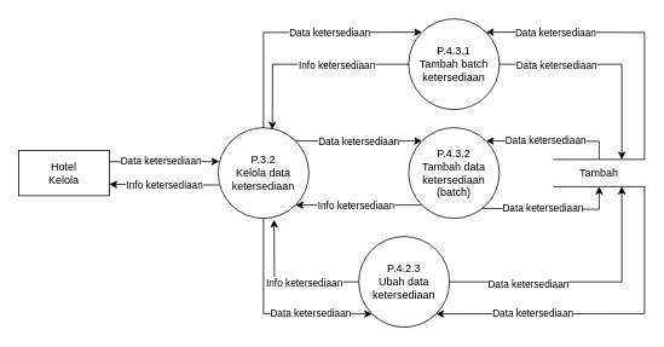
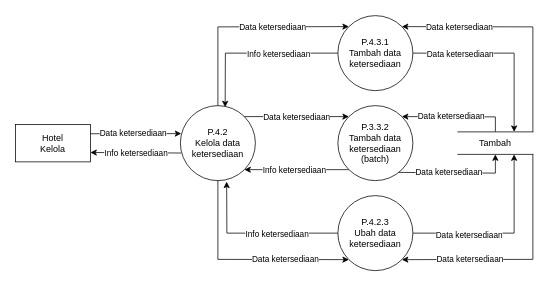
  <mxCell id="0" />
  <mxCell id="1" parent="0" />
  <mxCell id="2" value="Hotel&lt;div&gt;Kelola&lt;/div&gt;" style="html=1;dashed=0;whiteSpace=wrap;" parent="1" vertex="1"><mxGeometry x="20" y="165" width="100" height="50" as="geometry" /></mxCell>
- <mxCell id="3" value="&lt;div&gt;P.3.2&lt;/div&gt;Kelola data&lt;div&gt;ketersediaan&lt;/div&gt;" style="shape=ellipse;html=1;dashed=0;whiteSpace=wrap;aspect=fixed;perimeter=ellipsePerimeter;" parent="1" vertex="1"><mxGeometry x="240" y="140" width="100" height="100" as="geometry" /></mxCell>
+ <mxCell id="3" value="&lt;div&gt;P.4.2&lt;/div&gt;Kelola data&lt;div&gt;ketersediaan&lt;/div&gt;" style="shape=ellipse;html=1;dashed=0;whiteSpace=wrap;aspect=fixed;perimeter=ellipsePerimeter;" parent="1" vertex="1"><mxGeometry x="240" y="140" width="100" height="100" as="geometry" /></mxCell>
  <mxCell id="4" value="" style="endArrow=classic;html=1;rounded=0;curved=0;jumpStyle=arc;exitX=1;exitY=0.25;exitDx=0;exitDy=0;entryX=0.012;entryY=0.373;entryDx=0;entryDy=0;entryPerimeter=0;" parent="1" source="2" target="3" edge="1"><mxGeometry width="50" height="50" relative="1" as="geometry"><mxPoint x="130" y="300" as="sourcePoint" /><mxPoint x="180" y="250" as="targetPoint" /></mxGeometry></mxCell>
  <mxCell id="5" value="Data ketersediaan" style="edgeLabel;html=1;align=center;verticalAlign=middle;resizable=0;points=[];" parent="4" vertex="1" connectable="0"><mxGeometry x="-0.111" y="1" relative="1" as="geometry"><mxPoint x="3" as="offset" /></mxGeometry></mxCell>
  <mxCell id="6" value="" style="endArrow=classic;html=1;rounded=0;curved=0;jumpStyle=arc;exitX=1;exitY=0;exitDx=0;exitDy=0;entryX=0;entryY=0;entryDx=0;entryDy=0;" parent="1" source="3" target="16" edge="1"><mxGeometry width="50" height="50" relative="1" as="geometry"><mxPoint x="410" y="330" as="sourcePoint" /><mxPoint x="460" y="280" as="targetPoint" /></mxGeometry></mxCell>
  <mxCell id="7" value="&lt;span style=&quot;color: rgb(0, 0, 0);&quot;&gt;Data ketersediaan&lt;/span&gt;" style="edgeLabel;html=1;align=center;verticalAlign=middle;resizable=0;points=[];" parent="6" vertex="1" connectable="0"><mxGeometry x="-0.106" relative="1" as="geometry"><mxPoint x="7" as="offset" /></mxGeometry></mxCell>
  <mxCell id="8" value="" style="endArrow=classic;html=1;rounded=0;curved=0;jumpStyle=arc;entryX=1;entryY=0.75;entryDx=0;entryDy=0;exitX=0.011;exitY=0.632;exitDx=0;exitDy=0;exitPerimeter=0;" parent="1" source="3" target="2" edge="1"><mxGeometry width="50" height="50" relative="1" as="geometry"><mxPoint x="150" y="270" as="sourcePoint" /><mxPoint x="200" y="220" as="targetPoint" /></mxGeometry></mxCell>
  <mxCell id="9" value="Info ketersediaan" style="edgeLabel;html=1;align=center;verticalAlign=middle;resizable=0;points=[];" parent="8" vertex="1" connectable="0"><mxGeometry x="-0.055" relative="1" as="geometry"><mxPoint x="-4" as="offset" /></mxGeometry></mxCell>
  <mxCell id="10" value="" style="endArrow=classic;html=1;rounded=0;curved=0;jumpStyle=arc;entryX=1;entryY=0;entryDx=0;entryDy=0;exitX=0.5;exitY=0;exitDx=0;exitDy=0;" parent="1" source="17" target="16" edge="1"><mxGeometry width="50" height="50" relative="1" as="geometry"><mxPoint x="560" y="330" as="sourcePoint" /><mxPoint x="610" y="280" as="targetPoint" /><Array as="points"><mxPoint x="660" y="155" /></Array></mxGeometry></mxCell>
  <mxCell id="11" value="&lt;span style=&quot;color: rgb(0, 0, 0);&quot;&gt;Data ketersediaan&lt;/span&gt;" style="edgeLabel;html=1;align=center;verticalAlign=middle;resizable=0;points=[];" parent="10" vertex="1" connectable="0"><mxGeometry x="0.284" y="-1" relative="1" as="geometry"><mxPoint x="13" as="offset" /></mxGeometry></mxCell>
  <mxCell id="12" value="" style="endArrow=classic;html=1;rounded=0;curved=0;jumpStyle=arc;entryX=1;entryY=1;entryDx=0;entryDy=0;exitX=0;exitY=1;exitDx=0;exitDy=0;" parent="1" source="16" target="3" edge="1"><mxGeometry width="50" height="50" relative="1" as="geometry"><mxPoint x="360" y="340" as="sourcePoint" /><mxPoint x="410" y="290" as="targetPoint" /></mxGeometry></mxCell>
  <mxCell id="13" value="&lt;span style=&quot;color: rgb(0, 0, 0);&quot;&gt;Info ketersediaan&lt;/span&gt;" style="edgeLabel;html=1;align=center;verticalAlign=middle;resizable=0;points=[];" parent="12" vertex="1" connectable="0"><mxGeometry x="0.077" y="1" relative="1" as="geometry"><mxPoint x="2" y="-1" as="offset" /></mxGeometry></mxCell>
  <mxCell id="14" value="" style="endArrow=classic;html=1;rounded=0;curved=0;jumpStyle=arc;exitX=0.806;exitY=0.89;exitDx=0;exitDy=0;entryX=0.5;entryY=1;entryDx=0;entryDy=0;exitPerimeter=0;" parent="1" source="16" target="17" edge="1"><mxGeometry width="50" height="50" relative="1" as="geometry"><mxPoint x="620" y="320" as="sourcePoint" /><mxPoint x="670" y="270" as="targetPoint" /><Array as="points"><mxPoint x="660" y="230" /></Array></mxGeometry></mxCell>
  <mxCell id="15" value="&lt;span style=&quot;color: rgb(0, 0, 0);&quot;&gt;Data ketersediaan&lt;/span&gt;" style="edgeLabel;html=1;align=center;verticalAlign=middle;resizable=0;points=[];" parent="14" vertex="1" connectable="0"><mxGeometry x="-0.126" y="1" relative="1" as="geometry"><mxPoint as="offset" /></mxGeometry></mxCell>
- <mxCell id="16" value="&lt;div&gt;P.4.3.2&lt;/div&gt;Tambah data&lt;div&gt;ketersediaan&lt;/div&gt;&lt;div&gt;(batch)&lt;/div&gt;" style="shape=ellipse;html=1;dashed=0;whiteSpace=wrap;aspect=fixed;perimeter=ellipsePerimeter;" parent="1" vertex="1"><mxGeometry x="450" y="140" width="100" height="100" as="geometry" /></mxCell>
+ <mxCell id="16" value="&lt;div&gt;P.3.3.2&lt;/div&gt;Tambah data&lt;div&gt;ketersediaan&lt;/div&gt;&lt;div&gt;(batch)&lt;/div&gt;" style="shape=ellipse;html=1;dashed=0;whiteSpace=wrap;aspect=fixed;perimeter=ellipsePerimeter;" parent="1" vertex="1"><mxGeometry x="450" y="140" width="100" height="100" as="geometry" /></mxCell>
  <mxCell id="17" value="Tambah" style="html=1;dashed=0;whiteSpace=wrap;shape=partialRectangle;right=0;left=0;" parent="1" vertex="1"><mxGeometry x="610" y="175" width="100" height="30" as="geometry" /></mxCell>
- <mxCell id="18" value="&lt;div&gt;P.4.3.1&lt;/div&gt;Tambah batch&lt;div&gt;ketersediaan&lt;/div&gt;" style="shape=ellipse;html=1;dashed=0;whiteSpace=wrap;aspect=fixed;perimeter=ellipsePerimeter;" parent="1" vertex="1"><mxGeometry x="450" y="20" width="100" height="100" as="geometry" /></mxCell>
- <mxCell id="19" value="&lt;div&gt;P.4.2.3&lt;/div&gt;Ubah data&lt;div&gt;ketersediaan&lt;/div&gt;" style="shape=ellipse;html=1;dashed=0;whiteSpace=wrap;aspect=fixed;perimeter=ellipsePerimeter;" parent="1" vertex="1"><mxGeometry x="395" y="260" width="100" height="100" as="geometry" /></mxCell>
+ <mxCell id="18" value="&lt;div&gt;P.4.3.1&lt;/div&gt;Tambah data&lt;div&gt;ketersediaan&lt;/div&gt;" style="shape=ellipse;html=1;dashed=0;whiteSpace=wrap;aspect=fixed;perimeter=ellipsePerimeter;" parent="1" vertex="1"><mxGeometry x="450" y="20" width="100" height="100" as="geometry" /></mxCell>
+ <mxCell id="19" value="&lt;div&gt;P.4.2.3&lt;/div&gt;Ubah data&lt;div&gt;ketersediaan&lt;/div&gt;" style="shape=ellipse;html=1;dashed=0;whiteSpace=wrap;aspect=fixed;perimeter=ellipsePerimeter;" parent="1" vertex="1"><mxGeometry x="450" y="260" width="100" height="100" as="geometry" /></mxCell>
  <mxCell id="20" value="" style="endArrow=classic;html=1;rounded=0;curved=0;jumpStyle=arc;entryX=0;entryY=0;entryDx=0;entryDy=0;exitX=0.5;exitY=0;exitDx=0;exitDy=0;" parent="1" source="3" target="18" edge="1"><mxGeometry width="50" height="50" relative="1" as="geometry"><mxPoint x="310" y="320" as="sourcePoint" /><mxPoint x="360" y="270" as="targetPoint" /><Array as="points"><mxPoint x="290" y="35" /></Array></mxGeometry></mxCell>
  <mxCell id="21" value="&lt;span style=&quot;color: rgb(0, 0, 0);&quot;&gt;Data ketersediaan&lt;/span&gt;" style="edgeLabel;html=1;align=center;verticalAlign=middle;resizable=0;points=[];" parent="20" vertex="1" connectable="0"><mxGeometry x="0.276" relative="1" as="geometry"><mxPoint as="offset" /></mxGeometry></mxCell>
  <mxCell id="22" value="" style="endArrow=classic;html=1;rounded=0;curved=0;jumpStyle=arc;entryX=1;entryY=1;entryDx=0;entryDy=0;exitX=1;exitY=1;exitDx=0;exitDy=0;" parent="1" source="17" target="19" edge="1"><mxGeometry width="50" height="50" relative="1" as="geometry"><mxPoint x="580" y="430" as="sourcePoint" /><mxPoint x="630" y="380" as="targetPoint" /><Array as="points"><mxPoint x="710" y="345" /></Array></mxGeometry></mxCell>
  <mxCell id="23" value="&lt;span style=&quot;color: rgb(0, 0, 0);&quot;&gt;Data ketersediaan&lt;/span&gt;" style="edgeLabel;html=1;align=center;verticalAlign=middle;resizable=0;points=[];" parent="22" vertex="1" connectable="0"><mxGeometry x="0.421" y="-1" relative="1" as="geometry"><mxPoint as="offset" /></mxGeometry></mxCell>
  <mxCell id="24" value="" style="endArrow=classic;html=1;rounded=0;curved=0;jumpStyle=arc;exitX=0;exitY=0.5;exitDx=0;exitDy=0;entryX=0.617;entryY=1.014;entryDx=0;entryDy=0;entryPerimeter=0;" parent="1" source="19" target="3" edge="1"><mxGeometry width="50" height="50" relative="1" as="geometry"><mxPoint x="380" y="470" as="sourcePoint" /><mxPoint x="430" y="420" as="targetPoint" /><Array as="points"><mxPoint x="302" y="310" /></Array></mxGeometry></mxCell>
  <mxCell id="25" value="&lt;span style=&quot;color: rgb(0, 0, 0);&quot;&gt;Info ketersediaan&lt;/span&gt;" style="edgeLabel;html=1;align=center;verticalAlign=middle;resizable=0;points=[];" parent="24" vertex="1" connectable="0"><mxGeometry x="-0.239" relative="1" as="geometry"><mxPoint as="offset" /></mxGeometry></mxCell>
  <mxCell id="26" value="&lt;span style=&quot;color: rgb(0, 0, 0);&quot;&gt;Data ketersediaan&lt;/span&gt;" style="endArrow=classic;html=1;rounded=0;curved=0;jumpStyle=arc;exitX=0.5;exitY=1;exitDx=0;exitDy=0;entryX=0;entryY=1;entryDx=0;entryDy=0;" parent="1" source="3" target="19" edge="1"><mxGeometry x="0.395" width="50" height="50" relative="1" as="geometry"><mxPoint x="290" y="370" as="sourcePoint" /><mxPoint x="340" y="320" as="targetPoint" /><Array as="points"><mxPoint x="290" y="345" /></Array><mxPoint as="offset" /></mxGeometry></mxCell>
  <mxCell id="27" value="" style="endArrow=classic;html=1;rounded=0;curved=0;jumpStyle=arc;entryX=1;entryY=0;entryDx=0;entryDy=0;exitX=1;exitY=0;exitDx=0;exitDy=0;" parent="1" source="17" target="18" edge="1"><mxGeometry width="50" height="50" relative="1" as="geometry"><mxPoint x="710" y="175" as="sourcePoint" /><mxPoint x="585.355" y="-80.355" as="targetPoint" /><Array as="points"><mxPoint x="710" y="35" /></Array></mxGeometry></mxCell>
  <mxCell id="28" value="&lt;span style=&quot;color: rgb(0, 0, 0);&quot;&gt;Data ketersediaan&lt;/span&gt;" style="edgeLabel;html=1;align=center;verticalAlign=middle;resizable=0;points=[];" parent="27" vertex="1" connectable="0"><mxGeometry x="0.421" y="-2" relative="1" as="geometry"><mxPoint x="-15" y="2" as="offset" /></mxGeometry></mxCell>
  <mxCell id="29" value="" style="endArrow=classic;html=1;rounded=0;curved=0;jumpStyle=arc;exitX=0;exitY=0.5;exitDx=0;exitDy=0;entryX=0.597;entryY=0.021;entryDx=0;entryDy=0;entryPerimeter=0;" parent="1" source="18" target="3" edge="1"><mxGeometry width="50" height="50" relative="1" as="geometry"><mxPoint x="320" y="120" as="sourcePoint" /><mxPoint x="370" y="70" as="targetPoint" /><Array as="points"><mxPoint x="300" y="70" /></Array></mxGeometry></mxCell>
  <mxCell id="30" value="&lt;span style=&quot;color: rgb(0, 0, 0);&quot;&gt;Info ketersediaan&lt;/span&gt;" style="edgeLabel;html=1;align=center;verticalAlign=middle;resizable=0;points=[];" parent="29" vertex="1" connectable="0"><mxGeometry x="-0.281" y="1" relative="1" as="geometry"><mxPoint as="offset" /></mxGeometry></mxCell>
  <mxCell id="31" value="" style="endArrow=classic;html=1;rounded=0;curved=0;jumpStyle=arc;entryX=0.75;entryY=0;entryDx=0;entryDy=0;exitX=1;exitY=0.5;exitDx=0;exitDy=0;" parent="1" source="18" target="17" edge="1"><mxGeometry width="50" height="50" relative="1" as="geometry"><mxPoint x="690" y="140" as="sourcePoint" /><mxPoint x="740" y="90" as="targetPoint" /><Array as="points"><mxPoint x="685" y="70" /></Array></mxGeometry></mxCell>
  <mxCell id="32" value="&lt;span style=&quot;color: rgb(0, 0, 0);&quot;&gt;Data ketersediaan&lt;/span&gt;" style="edgeLabel;html=1;align=center;verticalAlign=middle;resizable=0;points=[];" parent="31" vertex="1" connectable="0"><mxGeometry x="-0.571" relative="1" as="geometry"><mxPoint x="11" as="offset" /></mxGeometry></mxCell>
  <mxCell id="33" value="" style="endArrow=classic;html=1;rounded=0;curved=0;jumpStyle=arc;entryX=0.75;entryY=1;entryDx=0;entryDy=0;exitX=1;exitY=0.5;exitDx=0;exitDy=0;" parent="1" source="19" target="17" edge="1"><mxGeometry width="50" height="50" relative="1" as="geometry"><mxPoint x="600" y="460" as="sourcePoint" /><mxPoint x="650" y="410" as="targetPoint" /><Array as="points"><mxPoint x="685" y="310" /></Array></mxGeometry></mxCell>
  <mxCell id="34" value="&lt;span style=&quot;color: rgb(0, 0, 0);&quot;&gt;Data ketersediaan&lt;/span&gt;" style="edgeLabel;html=1;align=center;verticalAlign=middle;resizable=0;points=[];" parent="33" vertex="1" connectable="0"><mxGeometry x="-0.55" y="-2" relative="1" as="geometry"><mxPoint x="20" as="offset" /></mxGeometry></mxCell>
